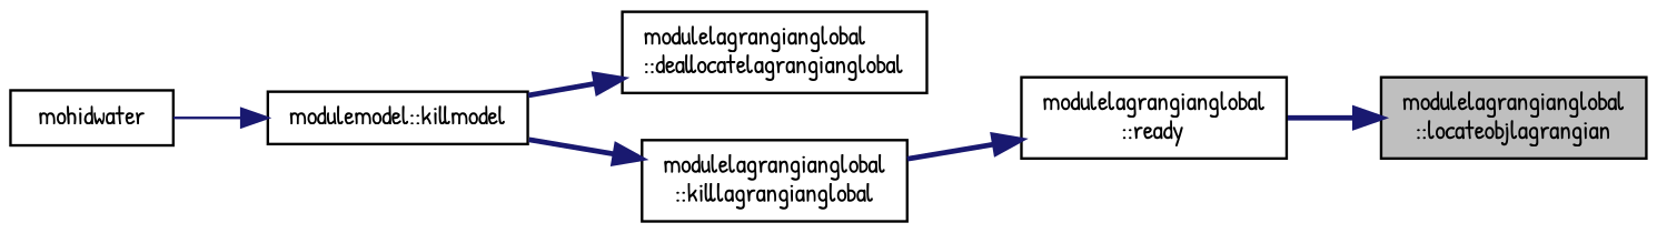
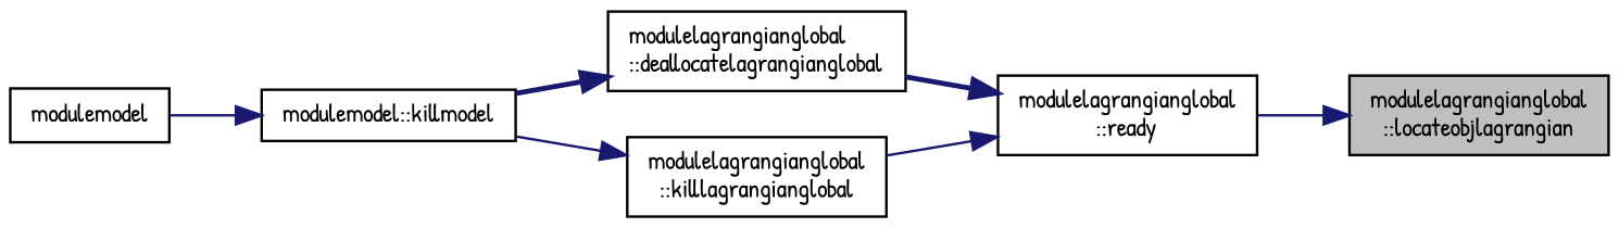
  digraph {
    fontname="Patrick Hand"
    rankdir=RL
    node [color=black fillcolor=white fontname="Patrick Hand" fontsize=10 shape=record style=filled]
    edge [color=midnightblue dir=back fontname="Patrick Hand" fontsize=10 labelfontname=Helvetica labelfontsize=10 style=solid]
    n1 [fillcolor=grey75 fontcolor=black height=0.2 label="modulelagrangianglobal\l::locateobjlagrangian" width=0.4]
    n2 [height=0.2 label="modulelagrangianglobal\l::ready" width=0.4]
    n3 [height=0.2 label="modulelagrangianglobal\l::deallocatelagrangianglobal" width=0.4]
    n4 [height=0.2 label="modulelagrangianglobal\l::killlagrangianglobal" width=0.4]
    n5 [height=0.2 label="modulemodel::killmodel" width=0.4]
-   n6 [height=0.2 label=mohidwater width=0.4]
-   n1 -> n2 [style=bold]
-   n2 -> n4 [style=bold]
+   n6 [height=0.2 label=modulemodel width=0.4]
+   n1 -> n2
+   n2 -> n3 [style=bold]
+   n2 -> n4
    n3 -> n5 [style=bold]
-   n4 -> n5 [style=bold]
+   n4 -> n5
    n5 -> n6
  }
